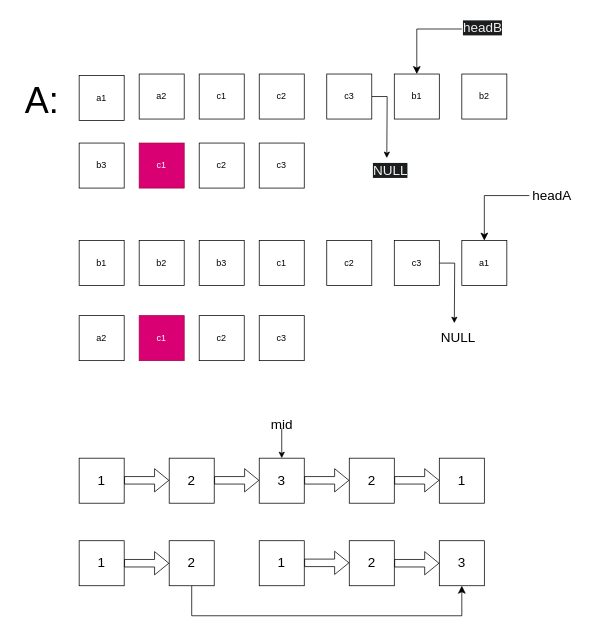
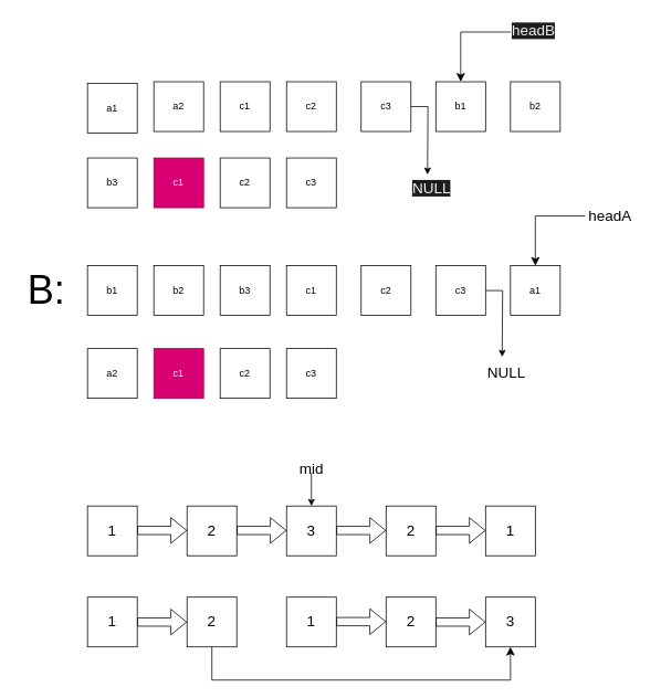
  <mxCell id="0" />
  <mxCell id="1" parent="0" />
  <mxCell id="2" value="a1" style="rounded=0;whiteSpace=wrap;html=1;" vertex="1" parent="1"><mxGeometry x="105" y="100" width="60" height="60" as="geometry" /></mxCell>
  <mxCell id="3" value="b1" style="rounded=0;whiteSpace=wrap;html=1;" vertex="1" parent="1"><mxGeometry x="105" y="320" width="60" height="60" as="geometry" /></mxCell>
- <mxCell id="4" value="&lt;font style=&quot;font-size: 48px;&quot;&gt;A:&lt;/font&gt;" style="text;html=1;align=center;verticalAlign=middle;resizable=0;points=[];autosize=1;strokeColor=none;fillColor=none;" vertex="1" parent="1"><mxGeometry x="20" y="98" width="70" height="70" as="geometry" /></mxCell>
+ <mxCell id="5" value="&lt;font style=&quot;font-size: 48px;&quot;&gt;B:&lt;/font&gt;" style="text;html=1;align=center;verticalAlign=middle;resizable=0;points=[];autosize=1;strokeColor=none;fillColor=none;" vertex="1" parent="1"><mxGeometry x="20" y="315" width="70" height="70" as="geometry" /></mxCell>
  <mxCell id="6" value="b3" style="rounded=0;whiteSpace=wrap;html=1;" vertex="1" parent="1"><mxGeometry x="265" y="320" width="60" height="60" as="geometry" /></mxCell>
  <mxCell id="7" style="edgeStyle=orthogonalEdgeStyle;rounded=0;orthogonalLoop=1;jettySize=auto;html=1;" edge="1" parent="1" source="8"><mxGeometry relative="1" as="geometry"><mxPoint x="515" y="210" as="targetPoint" /></mxGeometry></mxCell>
  <mxCell id="8" value="c3" style="rounded=0;whiteSpace=wrap;html=1;" vertex="1" parent="1"><mxGeometry x="435" y="98" width="60" height="60" as="geometry" /></mxCell>
  <mxCell id="9" value="c2" style="rounded=0;whiteSpace=wrap;html=1;" vertex="1" parent="1"><mxGeometry x="345" y="98" width="60" height="60" as="geometry" /></mxCell>
  <mxCell id="10" value="c1" style="rounded=0;whiteSpace=wrap;html=1;" vertex="1" parent="1"><mxGeometry x="265" y="98" width="60" height="60" as="geometry" /></mxCell>
  <mxCell id="11" value="a2" style="rounded=0;whiteSpace=wrap;html=1;" vertex="1" parent="1"><mxGeometry x="185" y="98" width="60" height="60" as="geometry" /></mxCell>
  <mxCell id="12" value="b2" style="rounded=0;whiteSpace=wrap;html=1;" vertex="1" parent="1"><mxGeometry x="185" y="320" width="60" height="60" as="geometry" /></mxCell>
  <mxCell id="13" value="c1" style="rounded=0;whiteSpace=wrap;html=1;" vertex="1" parent="1"><mxGeometry x="345" y="320" width="60" height="60" as="geometry" /></mxCell>
  <mxCell id="14" value="c2" style="rounded=0;whiteSpace=wrap;html=1;" vertex="1" parent="1"><mxGeometry x="435" y="320" width="60" height="60" as="geometry" /></mxCell>
  <mxCell id="15" style="edgeStyle=orthogonalEdgeStyle;rounded=0;orthogonalLoop=1;jettySize=auto;html=1;" edge="1" parent="1" source="16"><mxGeometry relative="1" as="geometry"><mxPoint x="605" y="430" as="targetPoint" /></mxGeometry></mxCell>
  <mxCell id="16" value="c3" style="rounded=0;whiteSpace=wrap;html=1;" vertex="1" parent="1"><mxGeometry x="525" y="320" width="60" height="60" as="geometry" /></mxCell>
  <mxCell id="17" value="a1" style="rounded=0;whiteSpace=wrap;html=1;" vertex="1" parent="1"><mxGeometry x="615" y="320" width="60" height="60" as="geometry" /></mxCell>
  <mxCell id="18" value="a2" style="rounded=0;whiteSpace=wrap;html=1;" vertex="1" parent="1"><mxGeometry x="105" y="420" width="60" height="60" as="geometry" /></mxCell>
  <mxCell id="19" value="c1" style="rounded=0;whiteSpace=wrap;html=1;fillColor=#d80073;fontColor=#ffffff;strokeColor=#A50040;" vertex="1" parent="1"><mxGeometry x="185" y="420" width="60" height="60" as="geometry" /></mxCell>
  <mxCell id="20" value="c2" style="rounded=0;whiteSpace=wrap;html=1;" vertex="1" parent="1"><mxGeometry x="265" y="420" width="60" height="60" as="geometry" /></mxCell>
  <mxCell id="21" value="c3" style="rounded=0;whiteSpace=wrap;html=1;" vertex="1" parent="1"><mxGeometry x="345" y="420" width="60" height="60" as="geometry" /></mxCell>
  <mxCell id="22" value="b1" style="rounded=0;whiteSpace=wrap;html=1;" vertex="1" parent="1"><mxGeometry x="525" y="98" width="60" height="60" as="geometry" /></mxCell>
  <mxCell id="23" value="b2" style="rounded=0;whiteSpace=wrap;html=1;" vertex="1" parent="1"><mxGeometry x="615" y="98" width="60" height="60" as="geometry" /></mxCell>
  <mxCell id="24" value="b3" style="rounded=0;whiteSpace=wrap;html=1;" vertex="1" parent="1"><mxGeometry x="105" y="190" width="60" height="60" as="geometry" /></mxCell>
  <mxCell id="25" value="c1" style="rounded=0;whiteSpace=wrap;html=1;fillColor=#d80073;fontColor=#ffffff;strokeColor=#A50040;" vertex="1" parent="1"><mxGeometry x="185" y="190" width="60" height="60" as="geometry" /></mxCell>
  <mxCell id="26" value="c2" style="rounded=0;whiteSpace=wrap;html=1;" vertex="1" parent="1"><mxGeometry x="265" y="190" width="60" height="60" as="geometry" /></mxCell>
  <mxCell id="27" value="c3" style="rounded=0;whiteSpace=wrap;html=1;" vertex="1" parent="1"><mxGeometry x="345" y="190" width="60" height="60" as="geometry" /></mxCell>
  <mxCell id="28" value="&lt;font style=&quot;font-size: 18px;&quot;&gt;NULL&lt;/font&gt;" style="text;html=1;align=center;verticalAlign=middle;resizable=0;points=[];autosize=1;strokeColor=none;fillColor=none;" vertex="1" parent="1"><mxGeometry x="575" y="430" width="70" height="40" as="geometry" /></mxCell>
  <mxCell id="29" value="" style="edgeStyle=segmentEdgeStyle;endArrow=classic;html=1;curved=0;rounded=0;endSize=8;startSize=8;entryX=0.5;entryY=0;entryDx=0;entryDy=0;" edge="1" parent="1" target="17"><mxGeometry width="50" height="50" relative="1" as="geometry"><mxPoint x="705" y="260" as="sourcePoint" /><mxPoint x="695" y="210" as="targetPoint" /></mxGeometry></mxCell>
  <mxCell id="30" value="&lt;font style=&quot;font-size: 18px;&quot;&gt;headA&lt;/font&gt;" style="text;html=1;align=center;verticalAlign=middle;resizable=0;points=[];autosize=1;strokeColor=none;fillColor=none;" vertex="1" parent="1"><mxGeometry x="695" y="240" width="80" height="40" as="geometry" /></mxCell>
  <mxCell id="31" value="&lt;span style=&quot;color: rgb(240, 240, 240); font-family: Helvetica; font-size: 18px; font-style: normal; font-variant-ligatures: normal; font-variant-caps: normal; font-weight: 400; letter-spacing: normal; orphans: 2; text-align: center; text-indent: 0px; text-transform: none; widows: 2; word-spacing: 0px; -webkit-text-stroke-width: 0px; white-space: nowrap; background-color: rgb(27, 29, 30); text-decoration-thickness: initial; text-decoration-style: initial; text-decoration-color: initial; display: inline !important; float: none;&quot;&gt;NULL&lt;/span&gt;" style="text;whiteSpace=wrap;html=1;" vertex="1" parent="1"><mxGeometry x="495" y="210" width="80" height="50" as="geometry" /></mxCell>
  <mxCell id="32" value="&lt;span style=&quot;color: rgb(240, 240, 240); font-family: Helvetica; font-size: 18px; font-style: normal; font-variant-ligatures: normal; font-variant-caps: normal; font-weight: 400; letter-spacing: normal; orphans: 2; text-align: center; text-indent: 0px; text-transform: none; widows: 2; word-spacing: 0px; -webkit-text-stroke-width: 0px; white-space: nowrap; background-color: rgb(27, 29, 30); text-decoration-thickness: initial; text-decoration-style: initial; text-decoration-color: initial; display: inline !important; float: none;&quot;&gt;headB&lt;/span&gt;" style="text;whiteSpace=wrap;html=1;" vertex="1" parent="1"><mxGeometry x="615" y="20" width="90" height="50" as="geometry" /></mxCell>
  <mxCell id="33" value="" style="edgeStyle=segmentEdgeStyle;endArrow=classic;html=1;curved=0;rounded=0;endSize=8;startSize=8;entryX=0.5;entryY=0;entryDx=0;entryDy=0;" edge="1" parent="1"><mxGeometry width="50" height="50" relative="1" as="geometry"><mxPoint x="615" y="38" as="sourcePoint" /><mxPoint x="555" y="98" as="targetPoint" /></mxGeometry></mxCell>
  <mxCell id="34" value="&lt;font style=&quot;font-size: 18px;&quot;&gt;1&lt;/font&gt;" style="whiteSpace=wrap;html=1;aspect=fixed;" vertex="1" parent="1"><mxGeometry x="105" y="610" width="60" height="60" as="geometry" /></mxCell>
  <mxCell id="35" value="&lt;font style=&quot;font-size: 18px;&quot;&gt;2&lt;/font&gt;" style="whiteSpace=wrap;html=1;aspect=fixed;" vertex="1" parent="1"><mxGeometry x="225" y="610" width="60" height="60" as="geometry" /></mxCell>
  <mxCell id="36" value="&lt;font style=&quot;font-size: 18px;&quot;&gt;3&lt;/font&gt;" style="whiteSpace=wrap;html=1;aspect=fixed;" vertex="1" parent="1"><mxGeometry x="345" y="610" width="60" height="60" as="geometry" /></mxCell>
  <mxCell id="37" value="&lt;font style=&quot;font-size: 18px;&quot;&gt;2&lt;/font&gt;" style="whiteSpace=wrap;html=1;aspect=fixed;" vertex="1" parent="1"><mxGeometry x="465" y="610" width="60" height="60" as="geometry" /></mxCell>
  <mxCell id="38" value="&lt;font style=&quot;font-size: 18px;&quot;&gt;1&lt;/font&gt;" style="whiteSpace=wrap;html=1;aspect=fixed;" vertex="1" parent="1"><mxGeometry x="585" y="610" width="60" height="60" as="geometry" /></mxCell>
  <mxCell id="39" value="" style="endArrow=classic;html=1;rounded=0;entryX=0.5;entryY=0;entryDx=0;entryDy=0;" edge="1" parent="1" target="36"><mxGeometry width="50" height="50" relative="1" as="geometry"><mxPoint x="375" y="570" as="sourcePoint" /><mxPoint x="415" y="620" as="targetPoint" /></mxGeometry></mxCell>
  <mxCell id="40" value="&lt;font style=&quot;font-size: 18px;&quot;&gt;mid&lt;/font&gt;" style="text;html=1;align=center;verticalAlign=middle;resizable=0;points=[];autosize=1;strokeColor=none;fillColor=none;" vertex="1" parent="1"><mxGeometry x="350" y="545" width="50" height="40" as="geometry" /></mxCell>
  <mxCell id="41" value="&lt;font style=&quot;font-size: 18px;&quot;&gt;1&lt;/font&gt;" style="whiteSpace=wrap;html=1;aspect=fixed;" vertex="1" parent="1"><mxGeometry x="105" y="720" width="60" height="60" as="geometry" /></mxCell>
  <mxCell id="42" value="&lt;font style=&quot;font-size: 18px;&quot;&gt;2&lt;/font&gt;" style="whiteSpace=wrap;html=1;aspect=fixed;" vertex="1" parent="1"><mxGeometry x="225" y="720" width="60" height="60" as="geometry" /></mxCell>
  <mxCell id="43" value="&lt;font style=&quot;font-size: 18px;&quot;&gt;3&lt;/font&gt;" style="whiteSpace=wrap;html=1;aspect=fixed;" vertex="1" parent="1"><mxGeometry x="585" y="720" width="60" height="60" as="geometry" /></mxCell>
  <mxCell id="44" value="&lt;font style=&quot;font-size: 18px;&quot;&gt;2&lt;/font&gt;" style="whiteSpace=wrap;html=1;aspect=fixed;" vertex="1" parent="1"><mxGeometry x="465" y="720" width="60" height="60" as="geometry" /></mxCell>
  <mxCell id="45" value="&lt;font style=&quot;font-size: 18px;&quot;&gt;1&lt;/font&gt;" style="whiteSpace=wrap;html=1;aspect=fixed;" vertex="1" parent="1"><mxGeometry x="345" y="720" width="60" height="60" as="geometry" /></mxCell>
  <mxCell id="46" value="" style="edgeStyle=elbowEdgeStyle;elbow=vertical;endArrow=classic;html=1;curved=0;rounded=0;endSize=8;startSize=8;exitX=0.5;exitY=1;exitDx=0;exitDy=0;entryX=0.5;entryY=1;entryDx=0;entryDy=0;" edge="1" parent="1" source="42" target="43"><mxGeometry width="50" height="50" relative="1" as="geometry"><mxPoint x="365" y="770" as="sourcePoint" /><mxPoint x="455" y="890" as="targetPoint" /><Array as="points"><mxPoint x="335" y="820" /></Array></mxGeometry></mxCell>
  <mxCell id="47" value="" style="shape=flexArrow;endArrow=classic;html=1;rounded=0;exitX=1;exitY=0.5;exitDx=0;exitDy=0;entryX=0;entryY=0.5;entryDx=0;entryDy=0;" edge="1" parent="1" source="41" target="42"><mxGeometry width="50" height="50" relative="1" as="geometry"><mxPoint x="365" y="770" as="sourcePoint" /><mxPoint x="415" y="720" as="targetPoint" /></mxGeometry></mxCell>
  <mxCell id="48" value="" style="shape=flexArrow;endArrow=classic;html=1;rounded=0;exitX=1;exitY=0.5;exitDx=0;exitDy=0;entryX=0;entryY=0.5;entryDx=0;entryDy=0;" edge="1" parent="1"><mxGeometry width="50" height="50" relative="1" as="geometry"><mxPoint x="525" y="750" as="sourcePoint" /><mxPoint x="585" y="750" as="targetPoint" /></mxGeometry></mxCell>
  <mxCell id="49" value="" style="shape=flexArrow;endArrow=classic;html=1;rounded=0;exitX=1;exitY=0.5;exitDx=0;exitDy=0;entryX=0;entryY=0.5;entryDx=0;entryDy=0;" edge="1" parent="1"><mxGeometry width="50" height="50" relative="1" as="geometry"><mxPoint x="405" y="749.5" as="sourcePoint" /><mxPoint x="465" y="749.5" as="targetPoint" /></mxGeometry></mxCell>
  <mxCell id="50" value="" style="shape=flexArrow;endArrow=classic;html=1;rounded=0;exitX=1;exitY=0.5;exitDx=0;exitDy=0;entryX=0;entryY=0.5;entryDx=0;entryDy=0;" edge="1" parent="1"><mxGeometry width="50" height="50" relative="1" as="geometry"><mxPoint x="165" y="639.5" as="sourcePoint" /><mxPoint x="225" y="639.5" as="targetPoint" /></mxGeometry></mxCell>
  <mxCell id="51" value="" style="shape=flexArrow;endArrow=classic;html=1;rounded=0;exitX=1;exitY=0.5;exitDx=0;exitDy=0;entryX=0;entryY=0.5;entryDx=0;entryDy=0;" edge="1" parent="1"><mxGeometry width="50" height="50" relative="1" as="geometry"><mxPoint x="285" y="639.5" as="sourcePoint" /><mxPoint x="345" y="639.5" as="targetPoint" /></mxGeometry></mxCell>
  <mxCell id="52" value="" style="shape=flexArrow;endArrow=classic;html=1;rounded=0;exitX=1;exitY=0.5;exitDx=0;exitDy=0;entryX=0;entryY=0.5;entryDx=0;entryDy=0;" edge="1" parent="1"><mxGeometry width="50" height="50" relative="1" as="geometry"><mxPoint x="405" y="639.5" as="sourcePoint" /><mxPoint x="465" y="639.5" as="targetPoint" /></mxGeometry></mxCell>
  <mxCell id="53" value="" style="shape=flexArrow;endArrow=classic;html=1;rounded=0;exitX=1;exitY=0.5;exitDx=0;exitDy=0;entryX=0;entryY=0.5;entryDx=0;entryDy=0;" edge="1" parent="1"><mxGeometry width="50" height="50" relative="1" as="geometry"><mxPoint x="525" y="639.5" as="sourcePoint" /><mxPoint x="585" y="639.5" as="targetPoint" /></mxGeometry></mxCell>
